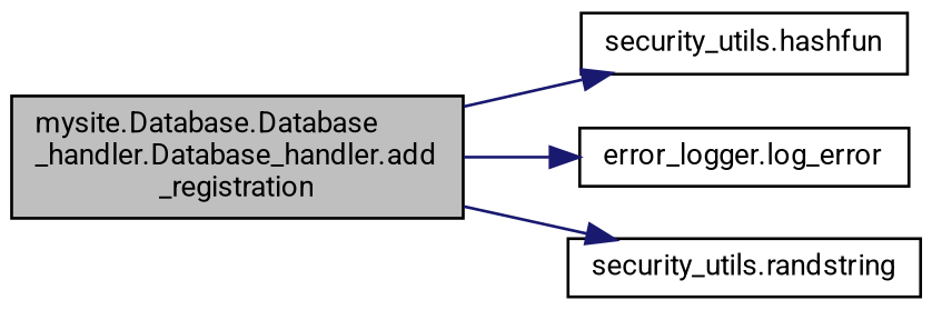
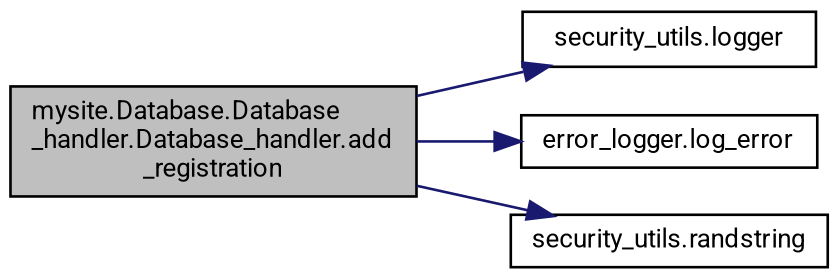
  digraph {
    rankdir=LR
    fontname=Roboto
    node [color=black fillcolor=white fontname=Roboto fontsize=10 shape=record style=filled]
    edge [color=midnightblue fontname=Roboto fontsize=10 labelfontname=Helvetica labelfontsize=10 style=solid]
    n1 [fillcolor=grey75 fontcolor=black height=0.2 label="mysite.Database.Database\l_handler.Database_handler.add\l_registration" width=0.4]
-   n2 [height=0.2 label="security_utils.hashfun" width=0.4]
+   n2 [height=0.2 label="security_utils.logger" width=0.4]
    n3 [height=0.2 label="error_logger.log_error" width=0.4]
    n4 [height=0.2 label="security_utils.randstring" width=0.4]
    n1 -> n2
    n1 -> n3
    n1 -> n4
  }
